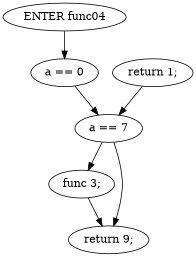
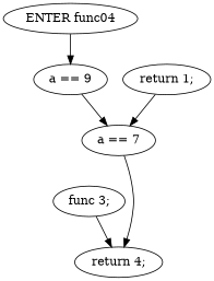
  digraph {
    n1 [label="ENTER func04"]
-   n2 [label="a == 0"]
+   n2 [label="a == 9"]
    n3 [label="a == 7"]
    n4 [label="return 1;"]
    n5 [label="func 3;"]
-   n6 [label="return 9;"]
+   n6 [label="return 4;"]
    n1 -> n2
    n2 -> n3
-   n3 -> n5
    n3 -> n6
    n4 -> n3
    n5 -> n6
  }
